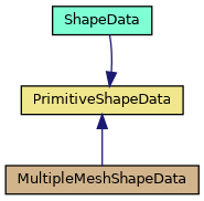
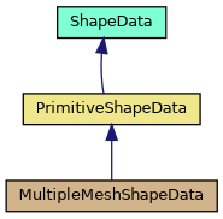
  digraph {
    node [color=black fontname=Helvetica fontsize=10 shape=record style=filled]
    edge [color=midnightblue dir=back fontname=Helvetica fontsize=10 labelfontname=Helvetica labelfontsize=10 style=solid]
    n1 [fillcolor=aquamarine fontcolor=black height=0.2 label=ShapeData width=0.4]
    n2 [fillcolor=khaki height=0.2 label=PrimitiveShapeData width=0.4]
    n3 [fillcolor=tan height=0.2 label=MultipleMeshShapeData width=0.4]
-   n2 -> n1
+   n1 -> n2
    n2 -> n3
  }
